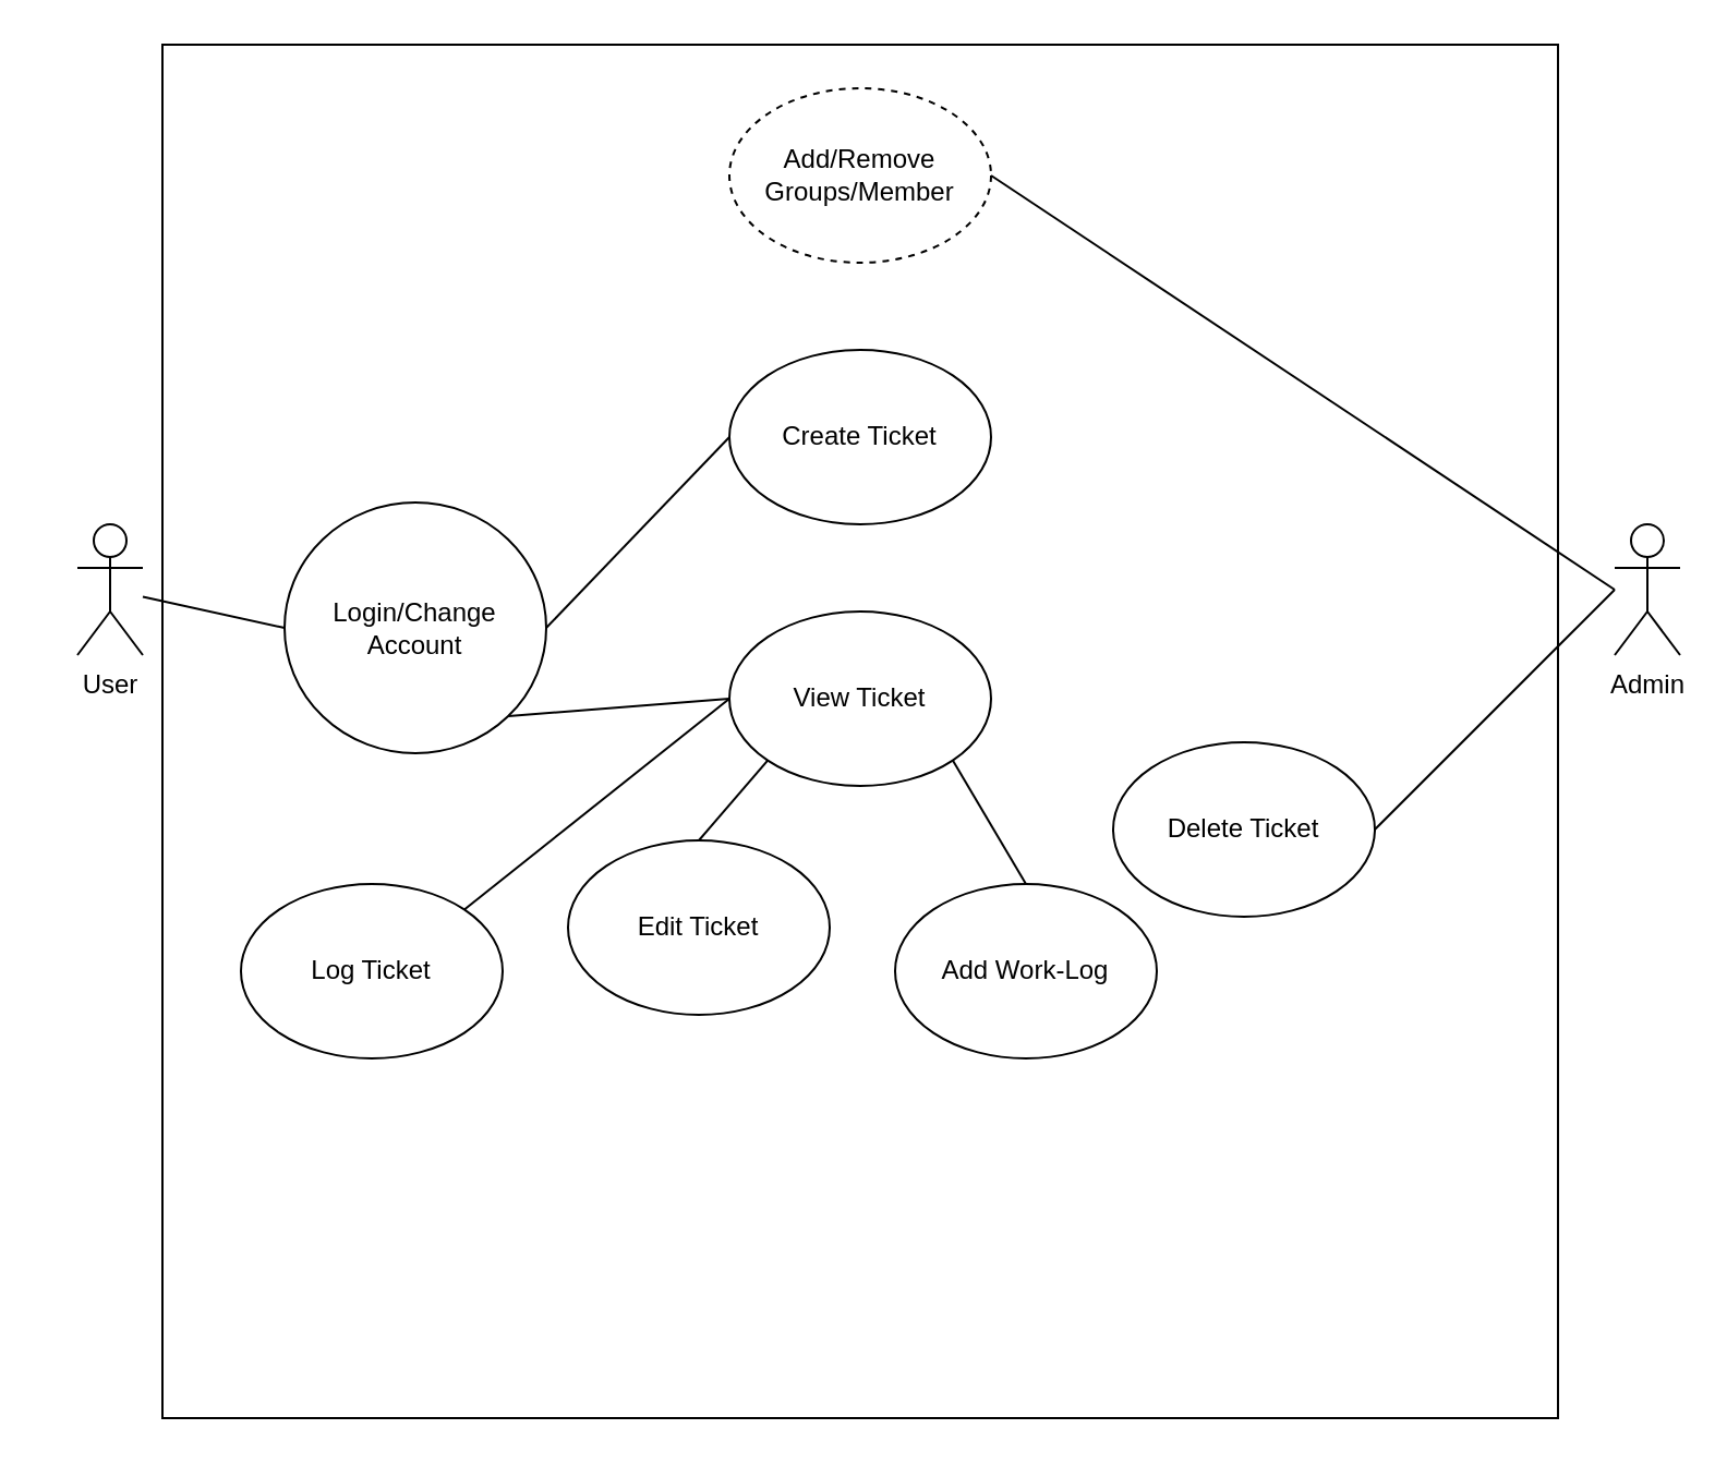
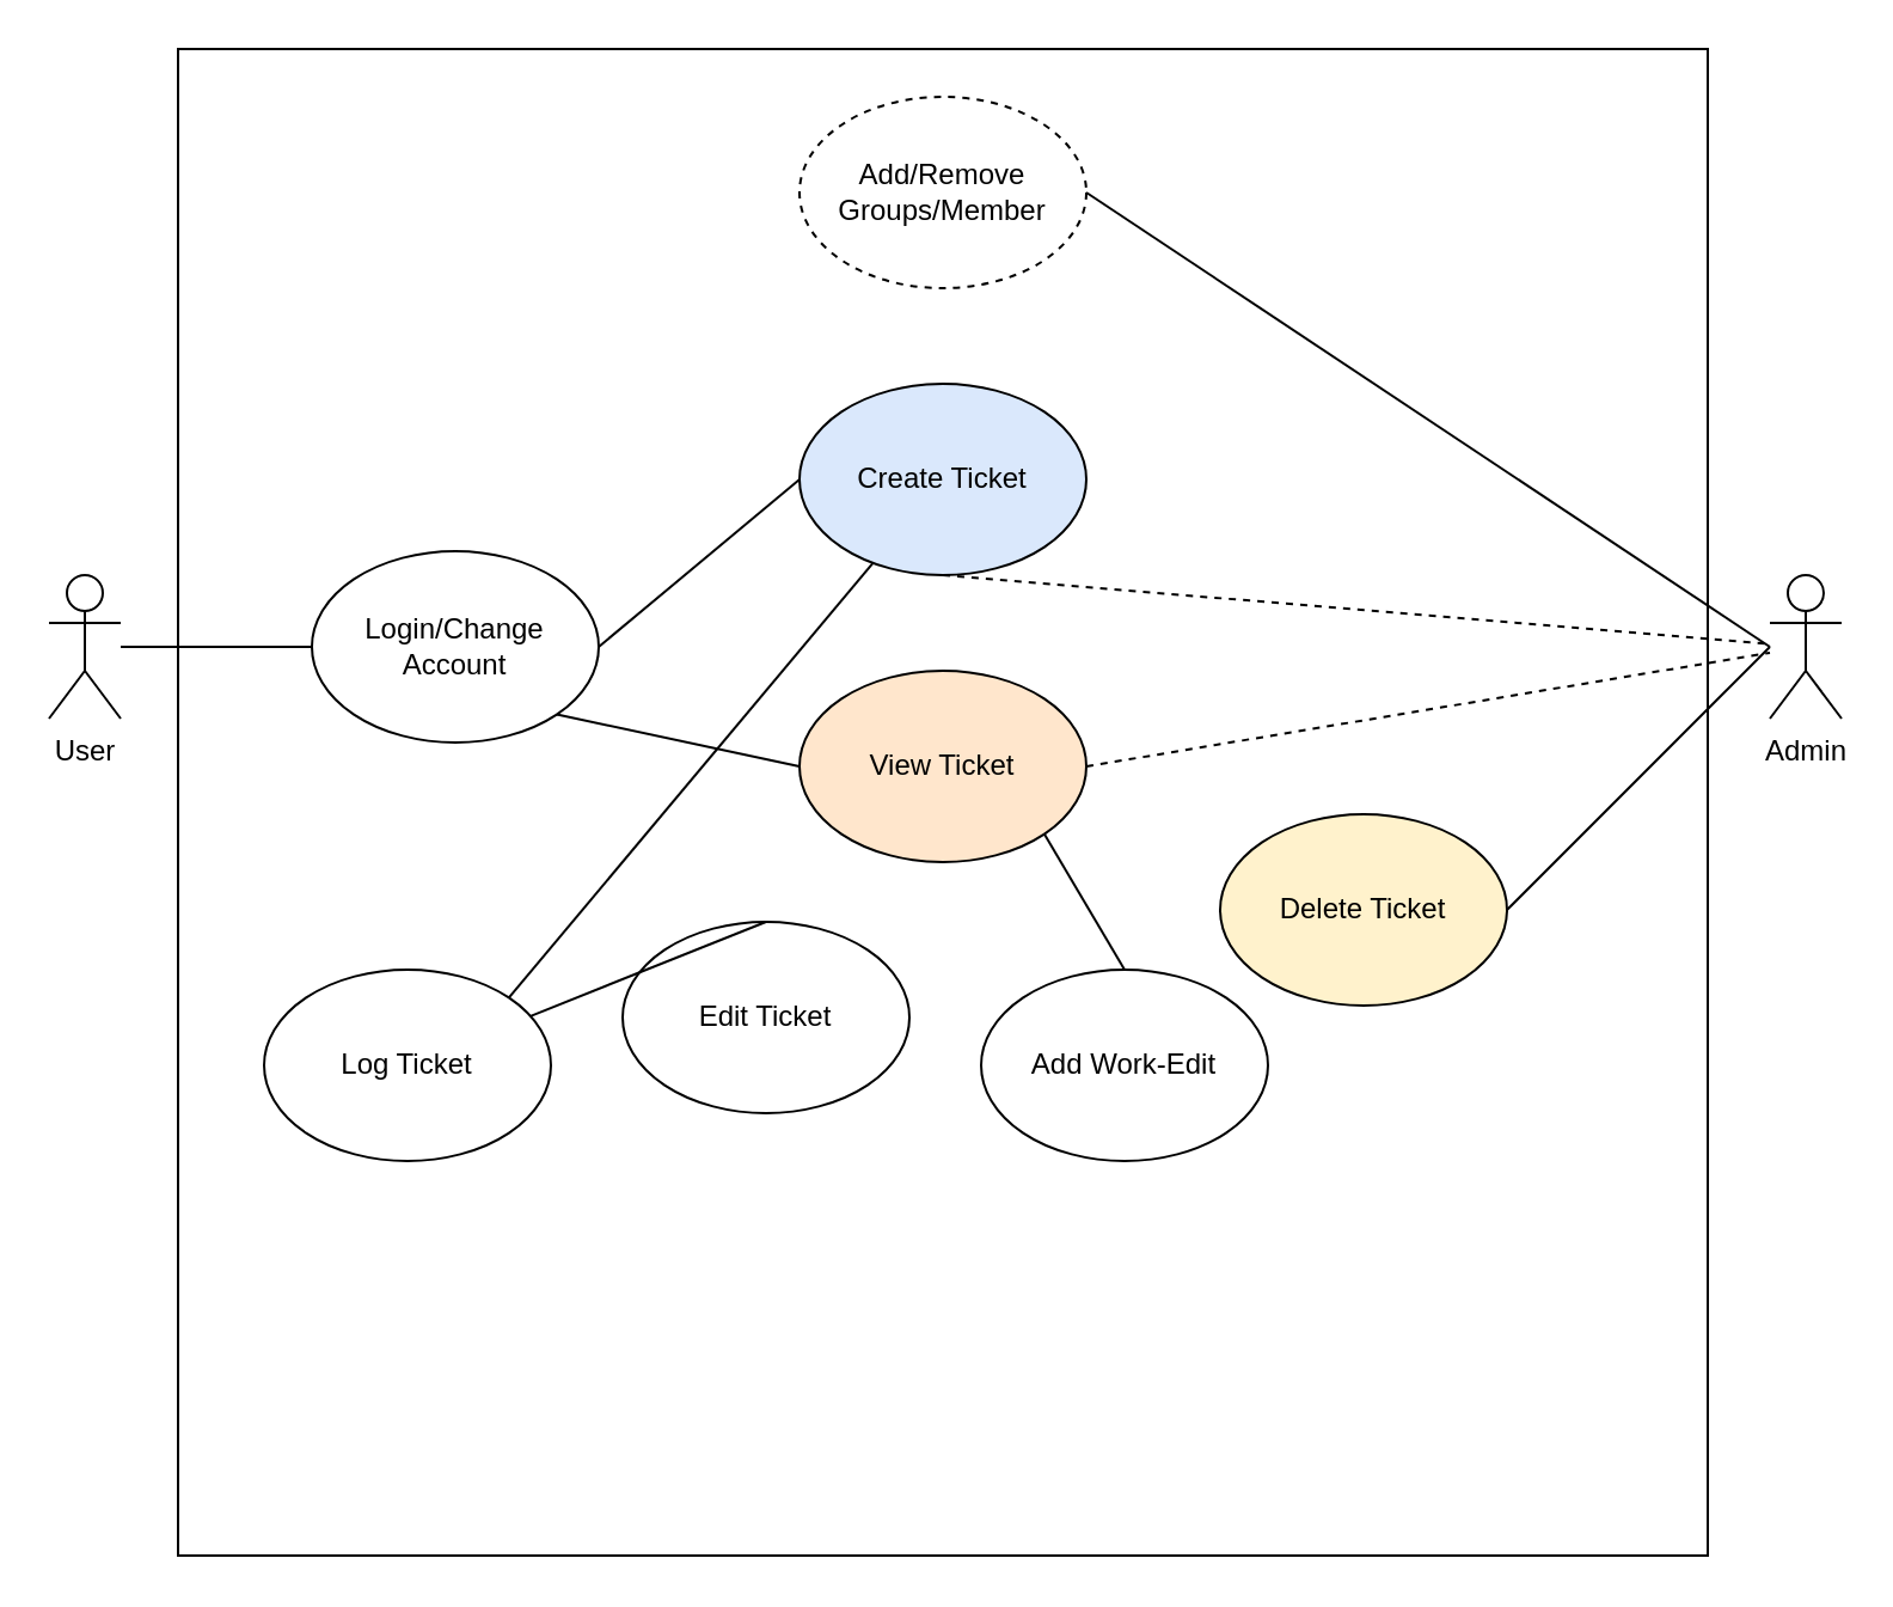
  <mxCell id="0" />
  <mxCell id="1" parent="0" />
  <mxCell id="2" value="" style="rounded=0;whiteSpace=wrap;html=1;" parent="1" vertex="1"><mxGeometry x="74" y="20" width="640" height="630" as="geometry" /></mxCell>
- <mxCell id="3" value="User&lt;br&gt;" style="shape=umlActor;verticalLabelPosition=bottom;verticalAlign=top;html=1;outlineConnect=0;" parent="1" vertex="1"><mxGeometry x="35" y="240" width="30" height="60" as="geometry" /></mxCell>
+ <mxCell id="3" value="User&lt;br&gt;" style="shape=umlActor;verticalLabelPosition=bottom;verticalAlign=top;html=1;outlineConnect=0;" parent="1" vertex="1"><mxGeometry x="20" y="240" width="30" height="60" as="geometry" /></mxCell>
  <mxCell id="4" value="Admin" style="shape=umlActor;verticalLabelPosition=bottom;verticalAlign=top;html=1;outlineConnect=0;" parent="1" vertex="1"><mxGeometry x="740" y="240" width="30" height="60" as="geometry" /></mxCell>
  <mxCell id="5" value="Add/Remove&lt;br&gt;Groups/Member" style="ellipse;whiteSpace=wrap;html=1;dashed=1;" parent="1" vertex="1"><mxGeometry x="334" y="40" width="120" height="80" as="geometry" /></mxCell>
- <mxCell id="6" value="Login/Change Account" style="ellipse;whiteSpace=wrap;html=1;" parent="1" vertex="1"><mxGeometry x="130" y="230" width="120" height="115" as="geometry" /></mxCell>
+ <mxCell id="6" value="Login/Change Account" style="ellipse;whiteSpace=wrap;html=1;" parent="1" vertex="1"><mxGeometry x="130" y="230" width="120" height="80" as="geometry" /></mxCell>
  <mxCell id="7" value="Log Ticket" style="ellipse;whiteSpace=wrap;html=1;" parent="1" vertex="1"><mxGeometry x="110" y="405" width="120" height="80" as="geometry" /></mxCell>
- <mxCell id="8" value="Create Ticket" style="ellipse;whiteSpace=wrap;html=1;" parent="1" vertex="1"><mxGeometry x="334" y="160" width="120" height="80" as="geometry" /></mxCell>
- <mxCell id="9" value="View Ticket" style="ellipse;whiteSpace=wrap;html=1;" parent="1" vertex="1"><mxGeometry x="334" y="280" width="120" height="80" as="geometry" /></mxCell>
+ <mxCell id="8" value="Create Ticket" style="ellipse;whiteSpace=wrap;html=1;fillColor=#dae8fc;" parent="1" vertex="1"><mxGeometry x="334" y="160" width="120" height="80" as="geometry" /></mxCell>
+ <mxCell id="9" value="View Ticket" style="ellipse;whiteSpace=wrap;html=1;fillColor=#ffe6cc;" parent="1" vertex="1"><mxGeometry x="334" y="280" width="120" height="80" as="geometry" /></mxCell>
  <mxCell id="10" value="Edit Ticket" style="ellipse;whiteSpace=wrap;html=1;" parent="1" vertex="1"><mxGeometry x="260" y="385" width="120" height="80" as="geometry" /></mxCell>
  <mxCell id="11" value="" style="endArrow=none;html=1;exitX=0;exitY=0.5;exitDx=0;exitDy=0;" parent="1" source="6" target="3" edge="1"><mxGeometry width="50" height="50" relative="1" as="geometry"><mxPoint x="370" y="320" as="sourcePoint" /><mxPoint x="420" y="270" as="targetPoint" /></mxGeometry></mxCell>
  <mxCell id="12" value="" style="endArrow=none;html=1;entryX=0;entryY=0.5;entryDx=0;entryDy=0;exitX=1;exitY=0.5;exitDx=0;exitDy=0;" parent="1" source="6" target="8" edge="1"><mxGeometry width="50" height="50" relative="1" as="geometry"><mxPoint x="240" y="310" as="sourcePoint" /><mxPoint x="420" y="270" as="targetPoint" /></mxGeometry></mxCell>
  <mxCell id="13" value="" style="endArrow=none;html=1;entryX=1;entryY=1;entryDx=0;entryDy=0;exitX=0;exitY=0.5;exitDx=0;exitDy=0;" parent="1" source="9" target="6" edge="1"><mxGeometry width="50" height="50" relative="1" as="geometry"><mxPoint x="370" y="420" as="sourcePoint" /><mxPoint x="420" y="370" as="targetPoint" /></mxGeometry></mxCell>
  <mxCell id="14" value="" style="endArrow=none;html=1;exitX=1;exitY=0.5;exitDx=0;exitDy=0;" parent="1" source="5" edge="1"><mxGeometry width="50" height="50" relative="1" as="geometry"><mxPoint x="370" y="320" as="sourcePoint" /><mxPoint x="740" y="270" as="targetPoint" /></mxGeometry></mxCell>
- <mxCell id="15" value="Add Work-Log" style="ellipse;whiteSpace=wrap;html=1;" parent="1" vertex="1"><mxGeometry x="410" y="405" width="120" height="80" as="geometry" /></mxCell>
- <mxCell id="16" value="" style="endArrow=none;html=1;entryX=0;entryY=1;entryDx=0;entryDy=0;exitX=0.5;exitY=0;exitDx=0;exitDy=0;" parent="1" source="10" target="9" edge="1"><mxGeometry width="50" height="50" relative="1" as="geometry"><mxPoint x="370" y="430" as="sourcePoint" /><mxPoint x="420" y="380" as="targetPoint" /></mxGeometry></mxCell>
+ <mxCell id="15" value="Add Work-Edit" style="ellipse;whiteSpace=wrap;html=1;" parent="1" vertex="1"><mxGeometry x="410" y="405" width="120" height="80" as="geometry" /></mxCell>
+ <mxCell id="16" value="" style="endArrow=none;html=1;exitX=0.5;exitY=0;exitDx=0;exitDy=0;" parent="1" source="10" target="7" edge="1"><mxGeometry width="50" height="50" relative="1" as="geometry"><mxPoint x="370" y="430" as="sourcePoint" /><mxPoint x="420" y="380" as="targetPoint" /></mxGeometry></mxCell>
  <mxCell id="17" value="" style="endArrow=none;html=1;exitX=0.5;exitY=0;exitDx=0;exitDy=0;entryX=1;entryY=1;entryDx=0;entryDy=0;" parent="1" source="15" target="9" edge="1"><mxGeometry width="50" height="50" relative="1" as="geometry"><mxPoint x="370" y="430" as="sourcePoint" /><mxPoint x="420" y="380" as="targetPoint" /></mxGeometry></mxCell>
- <mxCell id="20" value="Delete Ticket" style="ellipse;whiteSpace=wrap;html=1;" parent="1" vertex="1"><mxGeometry x="510" y="340" width="120" height="80" as="geometry" /></mxCell>
+ <mxCell id="18" value="" style="endArrow=none;dashed=1;html=1;exitX=1;exitY=0.5;exitDx=0;exitDy=0;" parent="1" source="9" target="4" edge="1"><mxGeometry width="50" height="50" relative="1" as="geometry"><mxPoint x="370" y="430" as="sourcePoint" /><mxPoint x="420" y="380" as="targetPoint" /></mxGeometry></mxCell>
+ <mxCell id="19" value="" style="endArrow=none;dashed=1;html=1;exitX=0.5;exitY=1;exitDx=0;exitDy=0;" parent="1" source="8" target="4" edge="1"><mxGeometry width="50" height="50" relative="1" as="geometry"><mxPoint x="370" y="430" as="sourcePoint" /><mxPoint x="420" y="380" as="targetPoint" /></mxGeometry></mxCell>
+ <mxCell id="20" value="Delete Ticket" style="ellipse;whiteSpace=wrap;html=1;fillColor=#fff2cc;" parent="1" vertex="1"><mxGeometry x="510" y="340" width="120" height="80" as="geometry" /></mxCell>
  <mxCell id="21" value="" style="endArrow=none;html=1;exitX=1;exitY=0.5;exitDx=0;exitDy=0;" parent="1" source="20" edge="1"><mxGeometry width="50" height="50" relative="1" as="geometry"><mxPoint x="370" y="330" as="sourcePoint" /><mxPoint x="740" y="270" as="targetPoint" /></mxGeometry></mxCell>
- <mxCell id="22" value="" style="endArrow=none;html=1;exitX=1;exitY=0;exitDx=0;exitDy=0;entryX=0;entryY=0.5;entryDx=0;entryDy=0;" edge="1" parent="1" source="7" target="9"><mxGeometry width="50" height="50" relative="1" as="geometry"><mxPoint x="370" y="300" as="sourcePoint" /><mxPoint x="420" y="250" as="targetPoint" /></mxGeometry></mxCell>
+ <mxCell id="22" value="" style="endArrow=none;html=1;exitX=1;exitY=0;exitDx=0;exitDy=0;" edge="1" parent="1" source="7" target="8"><mxGeometry width="50" height="50" relative="1" as="geometry"><mxPoint x="370" y="300" as="sourcePoint" /><mxPoint x="420" y="250" as="targetPoint" /></mxGeometry></mxCell>
